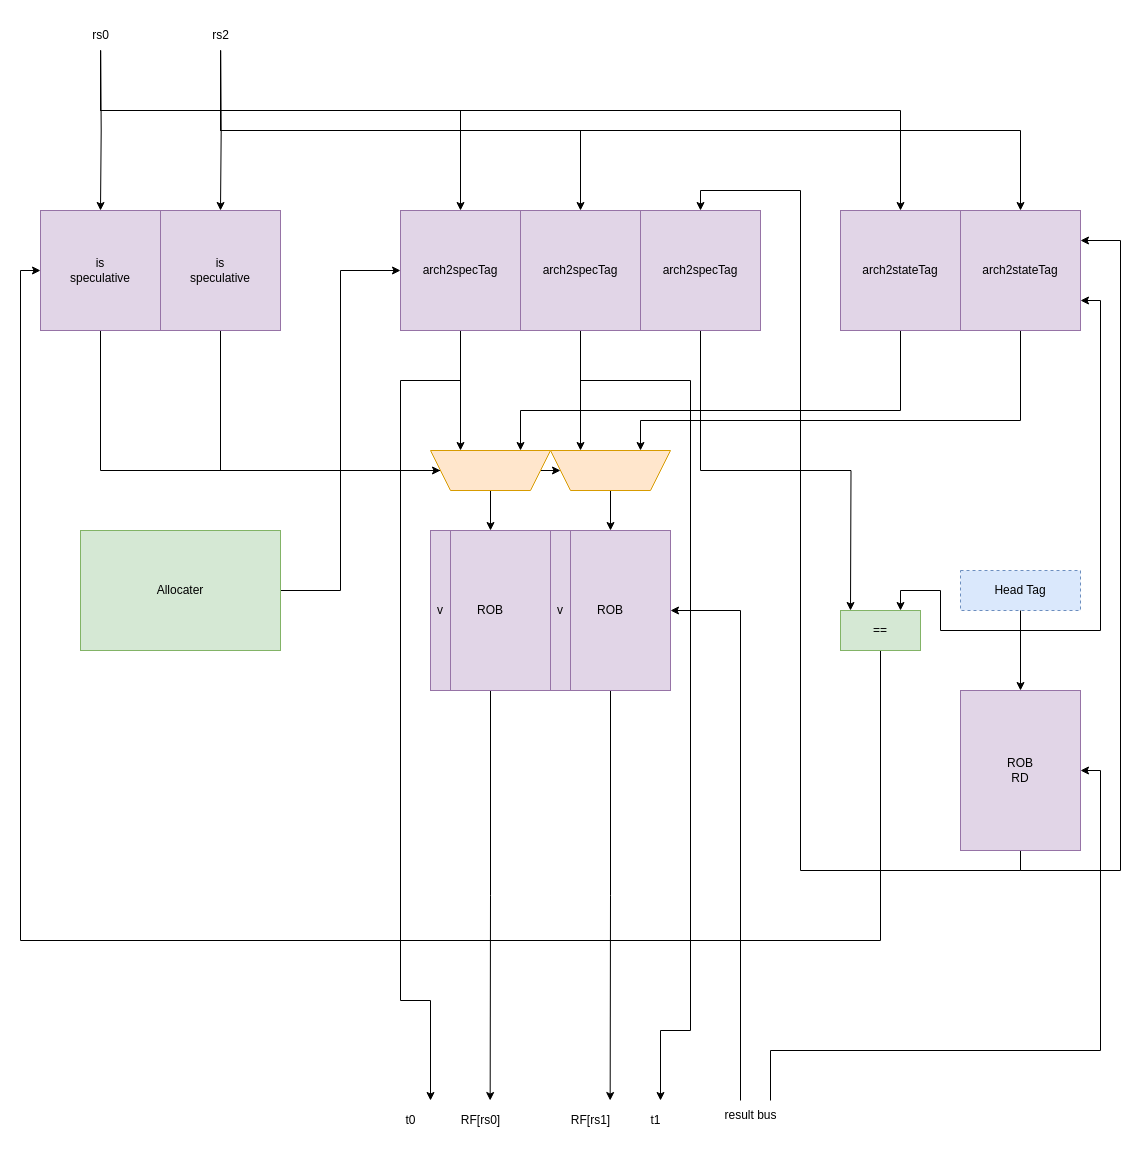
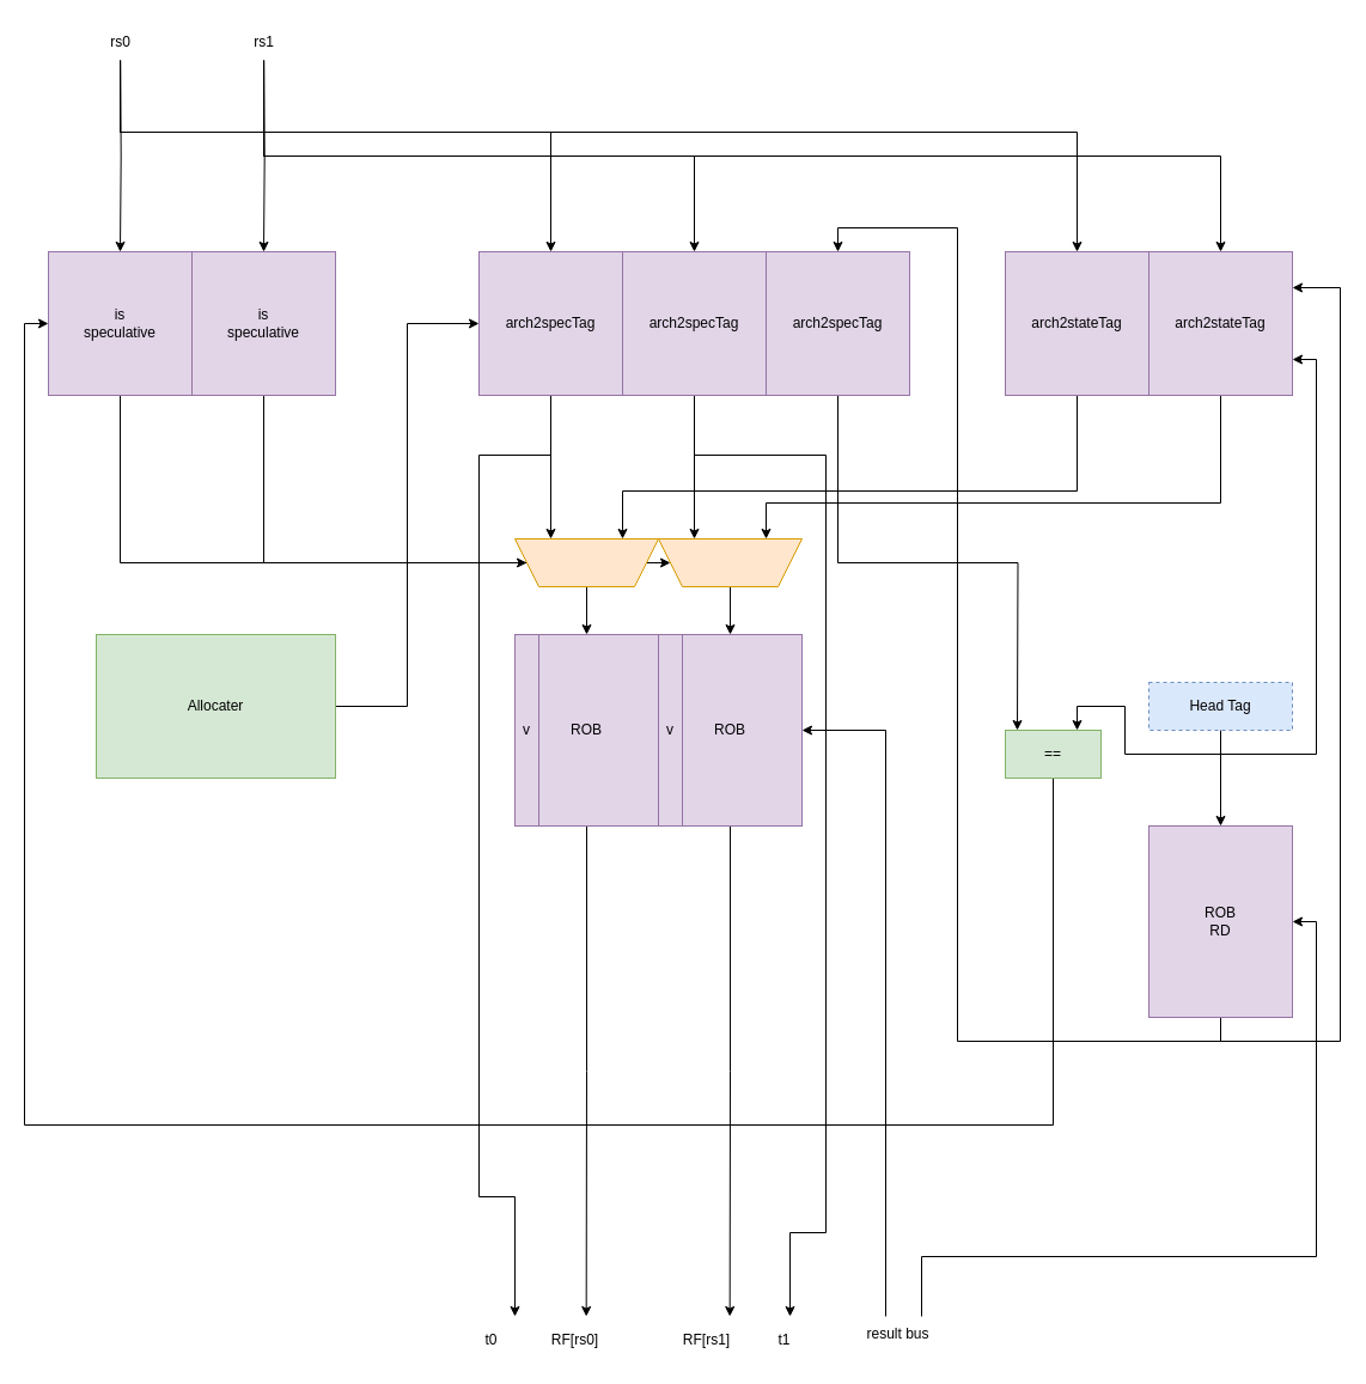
  <mxCell id="0" />
  <mxCell id="1" parent="0" />
  <mxCell id="2" style="edgeStyle=orthogonalEdgeStyle;rounded=0;orthogonalLoop=1;jettySize=auto;html=1;exitX=0.5;exitY=0;exitDx=0;exitDy=0;entryX=0.5;entryY=0;entryDx=0;entryDy=0;" edge="1" parent="1" target="4"><mxGeometry relative="1" as="geometry"><mxPoint x="220.238" y="50" as="sourcePoint" /></mxGeometry></mxCell>
  <mxCell id="3" style="edgeStyle=orthogonalEdgeStyle;rounded=0;orthogonalLoop=1;jettySize=auto;html=1;exitX=0.5;exitY=1;exitDx=0;exitDy=0;entryX=1;entryY=0.5;entryDx=0;entryDy=0;" edge="1" parent="1" source="4" target="32"><mxGeometry relative="1" as="geometry"><Array as="points"><mxPoint x="220" y="470" /></Array></mxGeometry></mxCell>
  <mxCell id="4" value="is&lt;br&gt;speculative" style="rounded=0;whiteSpace=wrap;html=1;fillColor=#e1d5e7;strokeColor=#9673a6;" vertex="1" parent="1"><mxGeometry x="160" y="210" width="120" height="120" as="geometry" /></mxCell>
  <mxCell id="5" style="edgeStyle=orthogonalEdgeStyle;rounded=0;orthogonalLoop=1;jettySize=auto;html=1;entryX=0.5;entryY=0;entryDx=0;entryDy=0;" edge="1" parent="1" source="22" target="8"><mxGeometry relative="1" as="geometry"><Array as="points"><mxPoint x="100" y="110" /><mxPoint x="460" y="110" /></Array></mxGeometry></mxCell>
  <mxCell id="6" style="edgeStyle=orthogonalEdgeStyle;rounded=0;orthogonalLoop=1;jettySize=auto;html=1;exitX=0.5;exitY=1;exitDx=0;exitDy=0;entryX=0.75;entryY=1;entryDx=0;entryDy=0;" edge="1" parent="1" source="8" target="30"><mxGeometry relative="1" as="geometry" /></mxCell>
  <mxCell id="7" style="edgeStyle=orthogonalEdgeStyle;rounded=0;orthogonalLoop=1;jettySize=auto;html=1;exitX=0.5;exitY=1;exitDx=0;exitDy=0;" edge="1" parent="1" source="8"><mxGeometry relative="1" as="geometry"><mxPoint x="430" y="1100" as="targetPoint" /><Array as="points"><mxPoint x="460" y="380" /><mxPoint x="400" y="380" /><mxPoint x="400" y="1000" /><mxPoint x="430" y="1000" /></Array></mxGeometry></mxCell>
  <mxCell id="8" value="arch2specTag" style="rounded=0;whiteSpace=wrap;html=1;fillColor=#e1d5e7;strokeColor=#9673a6;" vertex="1" parent="1"><mxGeometry x="400" y="210" width="120" height="120" as="geometry" /></mxCell>
  <mxCell id="9" style="edgeStyle=orthogonalEdgeStyle;rounded=0;orthogonalLoop=1;jettySize=auto;html=1;entryX=0.5;entryY=0;entryDx=0;entryDy=0;" edge="1" parent="1" source="22" target="11"><mxGeometry relative="1" as="geometry"><Array as="points"><mxPoint x="100" y="110" /><mxPoint x="900" y="110" /></Array></mxGeometry></mxCell>
  <mxCell id="10" style="edgeStyle=orthogonalEdgeStyle;rounded=0;orthogonalLoop=1;jettySize=auto;html=1;exitX=0.5;exitY=1;exitDx=0;exitDy=0;entryX=0.25;entryY=1;entryDx=0;entryDy=0;" edge="1" parent="1" source="11" target="30"><mxGeometry relative="1" as="geometry"><Array as="points"><mxPoint x="900" y="410" /><mxPoint x="520" y="410" /></Array></mxGeometry></mxCell>
  <mxCell id="11" value="arch2stateTag" style="rounded=0;whiteSpace=wrap;html=1;fillColor=#e1d5e7;strokeColor=#9673a6;" vertex="1" parent="1"><mxGeometry x="840" y="210" width="120" height="120" as="geometry" /></mxCell>
  <mxCell id="12" style="edgeStyle=orthogonalEdgeStyle;rounded=0;orthogonalLoop=1;jettySize=auto;html=1;exitX=0.5;exitY=1;exitDx=0;exitDy=0;entryX=0.5;entryY=0;entryDx=0;entryDy=0;exitPerimeter=0;" edge="1" parent="1" source="23" target="15"><mxGeometry relative="1" as="geometry" /></mxCell>
  <mxCell id="13" style="edgeStyle=orthogonalEdgeStyle;rounded=0;orthogonalLoop=1;jettySize=auto;html=1;exitX=0.5;exitY=1;exitDx=0;exitDy=0;entryX=0.75;entryY=1;entryDx=0;entryDy=0;" edge="1" parent="1" source="15" target="32"><mxGeometry relative="1" as="geometry" /></mxCell>
  <mxCell id="14" style="edgeStyle=orthogonalEdgeStyle;rounded=0;orthogonalLoop=1;jettySize=auto;html=1;exitX=0.5;exitY=1;exitDx=0;exitDy=0;" edge="1" parent="1" source="15"><mxGeometry relative="1" as="geometry"><mxPoint x="660" y="1100" as="targetPoint" /><Array as="points"><mxPoint x="580" y="380" /><mxPoint x="690" y="380" /><mxPoint x="690" y="1030" /><mxPoint x="660" y="1030" /></Array></mxGeometry></mxCell>
  <mxCell id="15" value="arch2specTag" style="rounded=0;whiteSpace=wrap;html=1;fillColor=#e1d5e7;strokeColor=#9673a6;" vertex="1" parent="1"><mxGeometry x="520" y="210" width="120" height="120" as="geometry" /></mxCell>
  <mxCell id="16" style="edgeStyle=orthogonalEdgeStyle;rounded=0;orthogonalLoop=1;jettySize=auto;html=1;entryX=0.5;entryY=0;entryDx=0;entryDy=0;" edge="1" parent="1" source="23" target="18"><mxGeometry relative="1" as="geometry"><Array as="points"><mxPoint x="220" y="130" /><mxPoint x="1020" y="130" /></Array></mxGeometry></mxCell>
  <mxCell id="17" style="edgeStyle=orthogonalEdgeStyle;rounded=0;orthogonalLoop=1;jettySize=auto;html=1;exitX=0.5;exitY=1;exitDx=0;exitDy=0;entryX=0.25;entryY=1;entryDx=0;entryDy=0;" edge="1" parent="1" source="18" target="32"><mxGeometry relative="1" as="geometry"><Array as="points"><mxPoint x="1020" y="420" /><mxPoint x="640" y="420" /></Array></mxGeometry></mxCell>
  <mxCell id="18" value="arch2stateTag" style="rounded=0;whiteSpace=wrap;html=1;fillColor=#e1d5e7;strokeColor=#9673a6;" vertex="1" parent="1"><mxGeometry x="960" y="210" width="120" height="120" as="geometry" /></mxCell>
  <mxCell id="19" style="edgeStyle=orthogonalEdgeStyle;rounded=0;orthogonalLoop=1;jettySize=auto;html=1;exitX=0.5;exitY=0;exitDx=0;exitDy=0;entryX=0.5;entryY=0;entryDx=0;entryDy=0;" edge="1" parent="1" target="21"><mxGeometry relative="1" as="geometry"><mxPoint x="100.238" y="50" as="sourcePoint" /></mxGeometry></mxCell>
  <mxCell id="20" style="edgeStyle=orthogonalEdgeStyle;rounded=0;orthogonalLoop=1;jettySize=auto;html=1;exitX=0.5;exitY=1;exitDx=0;exitDy=0;entryX=1;entryY=0.5;entryDx=0;entryDy=0;" edge="1" parent="1" source="21" target="30"><mxGeometry relative="1" as="geometry"><Array as="points"><mxPoint x="100" y="470" /></Array></mxGeometry></mxCell>
  <mxCell id="21" value="is&lt;br&gt;speculative" style="rounded=0;whiteSpace=wrap;html=1;fillColor=#e1d5e7;strokeColor=#9673a6;" vertex="1" parent="1"><mxGeometry x="40" y="210" width="120" height="120" as="geometry" /></mxCell>
  <mxCell id="22" value="rs0" style="text;html=1;align=center;verticalAlign=middle;resizable=0;points=[];autosize=1;strokeColor=none;fillColor=none;" vertex="1" parent="1"><mxGeometry x="80" y="20" width="40" height="30" as="geometry" /></mxCell>
- <mxCell id="23" value="rs2" style="text;html=1;align=center;verticalAlign=middle;resizable=0;points=[];autosize=1;strokeColor=none;fillColor=none;" vertex="1" parent="1"><mxGeometry x="200" y="20" width="40" height="30" as="geometry" /></mxCell>
+ <mxCell id="23" value="rs1" style="text;html=1;align=center;verticalAlign=middle;resizable=0;points=[];autosize=1;strokeColor=none;fillColor=none;" vertex="1" parent="1"><mxGeometry x="200" y="20" width="40" height="30" as="geometry" /></mxCell>
  <mxCell id="24" style="edgeStyle=orthogonalEdgeStyle;rounded=0;orthogonalLoop=1;jettySize=auto;html=1;exitX=0.5;exitY=1;exitDx=0;exitDy=0;" edge="1" parent="1" source="25"><mxGeometry relative="1" as="geometry"><mxPoint x="489.667" y="1100" as="targetPoint" /></mxGeometry></mxCell>
  <mxCell id="25" value="ROB" style="rounded=0;whiteSpace=wrap;html=1;fillColor=#e1d5e7;strokeColor=#9673a6;" vertex="1" parent="1"><mxGeometry x="430" y="530" width="120" height="160" as="geometry" /></mxCell>
  <mxCell id="26" style="edgeStyle=orthogonalEdgeStyle;rounded=0;orthogonalLoop=1;jettySize=auto;html=1;exitX=0.5;exitY=1;exitDx=0;exitDy=0;" edge="1" parent="1" source="28"><mxGeometry relative="1" as="geometry"><mxPoint x="609.667" y="1100" as="targetPoint" /></mxGeometry></mxCell>
  <mxCell id="27" style="edgeStyle=orthogonalEdgeStyle;rounded=0;orthogonalLoop=1;jettySize=auto;html=1;exitX=1;exitY=0.5;exitDx=0;exitDy=0;entryX=1;entryY=0.5;entryDx=0;entryDy=0;" edge="1" parent="1" target="28"><mxGeometry relative="1" as="geometry"><mxPoint x="740" y="1100" as="sourcePoint" /><Array as="points"><mxPoint x="740" y="610" /></Array></mxGeometry></mxCell>
  <mxCell id="28" value="ROB" style="rounded=0;whiteSpace=wrap;html=1;fillColor=#e1d5e7;strokeColor=#9673a6;" vertex="1" parent="1"><mxGeometry x="550" y="530" width="120" height="160" as="geometry" /></mxCell>
  <mxCell id="29" style="edgeStyle=orthogonalEdgeStyle;rounded=0;orthogonalLoop=1;jettySize=auto;html=1;exitX=0.5;exitY=0;exitDx=0;exitDy=0;entryX=0.5;entryY=0;entryDx=0;entryDy=0;" edge="1" parent="1" source="30" target="25"><mxGeometry relative="1" as="geometry" /></mxCell>
  <mxCell id="30" value="" style="shape=trapezoid;perimeter=trapezoidPerimeter;whiteSpace=wrap;html=1;fixedSize=1;direction=west;fillColor=#ffe6cc;strokeColor=#d79b00;" vertex="1" parent="1"><mxGeometry x="430" y="450" width="120" height="40" as="geometry" /></mxCell>
  <mxCell id="31" style="edgeStyle=orthogonalEdgeStyle;rounded=0;orthogonalLoop=1;jettySize=auto;html=1;exitX=0.5;exitY=0;exitDx=0;exitDy=0;entryX=0.5;entryY=0;entryDx=0;entryDy=0;" edge="1" parent="1" source="32" target="28"><mxGeometry relative="1" as="geometry" /></mxCell>
  <mxCell id="32" value="" style="shape=trapezoid;perimeter=trapezoidPerimeter;whiteSpace=wrap;html=1;fixedSize=1;direction=west;fillColor=#ffe6cc;strokeColor=#d79b00;" vertex="1" parent="1"><mxGeometry x="550" y="450" width="120" height="40" as="geometry" /></mxCell>
  <mxCell id="33" style="edgeStyle=orthogonalEdgeStyle;rounded=0;orthogonalLoop=1;jettySize=auto;html=1;exitX=0.5;exitY=1;exitDx=0;exitDy=0;entryX=0.5;entryY=0;entryDx=0;entryDy=0;" edge="1" parent="1" source="36" target="40"><mxGeometry relative="1" as="geometry" /></mxCell>
  <mxCell id="34" style="edgeStyle=orthogonalEdgeStyle;rounded=0;orthogonalLoop=1;jettySize=auto;html=1;exitX=0.5;exitY=1;exitDx=0;exitDy=0;entryX=1;entryY=0.75;entryDx=0;entryDy=0;" edge="1" parent="1" source="36" target="18"><mxGeometry relative="1" as="geometry"><Array as="points"><mxPoint x="1020" y="630" /><mxPoint x="1100" y="630" /><mxPoint x="1100" y="300" /></Array></mxGeometry></mxCell>
  <mxCell id="35" style="edgeStyle=orthogonalEdgeStyle;rounded=0;orthogonalLoop=1;jettySize=auto;html=1;exitX=0.5;exitY=1;exitDx=0;exitDy=0;entryX=0.75;entryY=0;entryDx=0;entryDy=0;" edge="1" parent="1" source="36" target="44"><mxGeometry relative="1" as="geometry" /></mxCell>
  <mxCell id="36" value="Head Tag" style="rounded=0;whiteSpace=wrap;html=1;fillColor=#dae8fc;strokeColor=#6c8ebf;dashed=1;" vertex="1" parent="1"><mxGeometry x="960" y="570" width="120" height="40" as="geometry" /></mxCell>
  <mxCell id="37" style="edgeStyle=orthogonalEdgeStyle;rounded=0;orthogonalLoop=1;jettySize=auto;html=1;exitX=0.5;exitY=1;exitDx=0;exitDy=0;entryX=1;entryY=0.25;entryDx=0;entryDy=0;" edge="1" parent="1" source="40" target="18"><mxGeometry relative="1" as="geometry"><Array as="points"><mxPoint x="1020" y="870" /><mxPoint x="1120" y="870" /><mxPoint x="1120" y="240" /></Array></mxGeometry></mxCell>
  <mxCell id="38" style="edgeStyle=orthogonalEdgeStyle;rounded=0;orthogonalLoop=1;jettySize=auto;html=1;exitX=0.5;exitY=1;exitDx=0;exitDy=0;entryX=0.5;entryY=0;entryDx=0;entryDy=0;" edge="1" parent="1" source="40" target="42"><mxGeometry relative="1" as="geometry"><Array as="points"><mxPoint x="1020" y="870" /><mxPoint x="800" y="870" /><mxPoint x="800" y="190" /><mxPoint x="700" y="190" /></Array></mxGeometry></mxCell>
  <mxCell id="39" style="edgeStyle=orthogonalEdgeStyle;rounded=0;orthogonalLoop=1;jettySize=auto;html=1;exitX=1;exitY=0.5;exitDx=0;exitDy=0;entryX=1;entryY=0.5;entryDx=0;entryDy=0;" edge="1" parent="1" target="40"><mxGeometry relative="1" as="geometry"><mxPoint x="770" y="1100" as="sourcePoint" /><Array as="points"><mxPoint x="770" y="1050" /><mxPoint x="1100" y="1050" /><mxPoint x="1100" y="770" /></Array></mxGeometry></mxCell>
  <mxCell id="40" value="ROB&lt;br&gt;RD" style="rounded=0;whiteSpace=wrap;html=1;fillColor=#e1d5e7;strokeColor=#9673a6;" vertex="1" parent="1"><mxGeometry x="960" y="690" width="120" height="160" as="geometry" /></mxCell>
  <mxCell id="41" style="edgeStyle=orthogonalEdgeStyle;rounded=0;orthogonalLoop=1;jettySize=auto;html=1;exitX=0.5;exitY=1;exitDx=0;exitDy=0;" edge="1" parent="1" source="42"><mxGeometry relative="1" as="geometry"><mxPoint x="850" y="610" as="targetPoint" /></mxGeometry></mxCell>
  <mxCell id="42" value="arch2specTag" style="rounded=0;whiteSpace=wrap;html=1;fillColor=#e1d5e7;strokeColor=#9673a6;" vertex="1" parent="1"><mxGeometry x="640" y="210" width="120" height="120" as="geometry" /></mxCell>
  <mxCell id="43" style="edgeStyle=orthogonalEdgeStyle;rounded=0;orthogonalLoop=1;jettySize=auto;html=1;exitX=0.5;exitY=1;exitDx=0;exitDy=0;entryX=0;entryY=0.5;entryDx=0;entryDy=0;" edge="1" parent="1" source="44" target="21"><mxGeometry relative="1" as="geometry"><Array as="points"><mxPoint x="880" y="940" /><mxPoint x="20" y="940" /><mxPoint x="20" y="270" /></Array></mxGeometry></mxCell>
  <mxCell id="44" value="==" style="rounded=0;whiteSpace=wrap;html=1;fillColor=#d5e8d4;strokeColor=#82b366;" vertex="1" parent="1"><mxGeometry x="840" y="610" width="80" height="40" as="geometry" /></mxCell>
  <mxCell id="45" style="edgeStyle=orthogonalEdgeStyle;rounded=0;orthogonalLoop=1;jettySize=auto;html=1;exitX=1;exitY=0.5;exitDx=0;exitDy=0;entryX=0;entryY=0.5;entryDx=0;entryDy=0;" edge="1" parent="1" source="46" target="8"><mxGeometry relative="1" as="geometry" /></mxCell>
  <mxCell id="46" value="Allocater" style="rounded=0;whiteSpace=wrap;html=1;fillColor=#d5e8d4;strokeColor=#82b366;" vertex="1" parent="1"><mxGeometry x="80" y="530" width="200" height="120" as="geometry" /></mxCell>
  <mxCell id="47" value="result bus" style="text;html=1;align=center;verticalAlign=middle;resizable=0;points=[];autosize=1;strokeColor=none;fillColor=none;" vertex="1" parent="1"><mxGeometry x="710" y="1100" width="80" height="30" as="geometry" /></mxCell>
  <mxCell id="48" value="v" style="rounded=0;whiteSpace=wrap;html=1;fillColor=#e1d5e7;strokeColor=#9673a6;" vertex="1" parent="1"><mxGeometry x="430" y="530" width="20" height="160" as="geometry" /></mxCell>
  <mxCell id="49" value="v" style="rounded=0;whiteSpace=wrap;html=1;fillColor=#e1d5e7;strokeColor=#9673a6;" vertex="1" parent="1"><mxGeometry x="550" y="530" width="20" height="160" as="geometry" /></mxCell>
  <mxCell id="50" value="t0" style="text;html=1;align=center;verticalAlign=middle;resizable=0;points=[];autosize=1;strokeColor=none;fillColor=none;" vertex="1" parent="1"><mxGeometry x="395" y="1105" width="30" height="30" as="geometry" /></mxCell>
  <mxCell id="51" value="RF[rs0]" style="text;html=1;align=center;verticalAlign=middle;resizable=0;points=[];autosize=1;strokeColor=none;fillColor=none;" vertex="1" parent="1"><mxGeometry x="450" y="1105" width="60" height="30" as="geometry" /></mxCell>
  <mxCell id="52" value="RF[rs1]" style="text;html=1;align=center;verticalAlign=middle;resizable=0;points=[];autosize=1;strokeColor=none;fillColor=none;" vertex="1" parent="1"><mxGeometry x="560" y="1105" width="60" height="30" as="geometry" /></mxCell>
  <mxCell id="53" value="t1" style="text;html=1;align=center;verticalAlign=middle;resizable=0;points=[];autosize=1;strokeColor=none;fillColor=none;" vertex="1" parent="1"><mxGeometry x="640" y="1105" width="30" height="30" as="geometry" /></mxCell>
